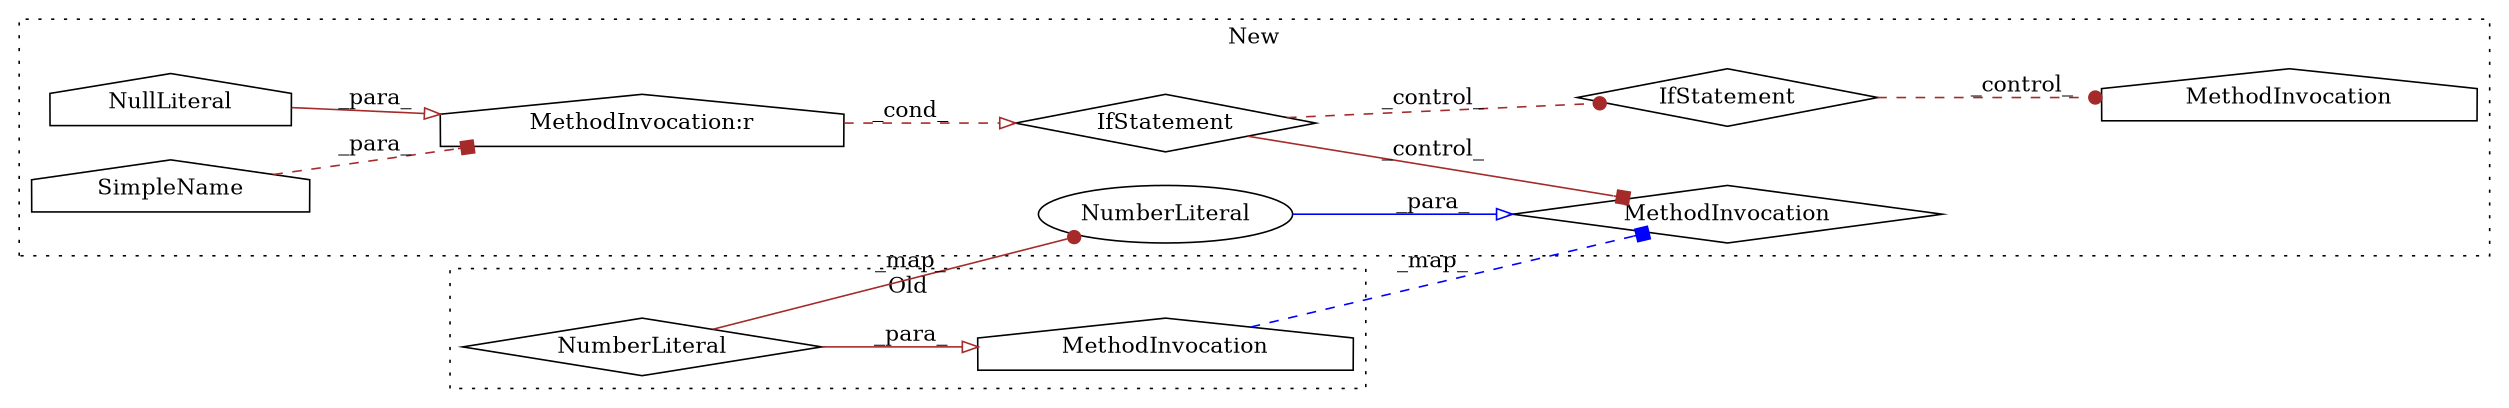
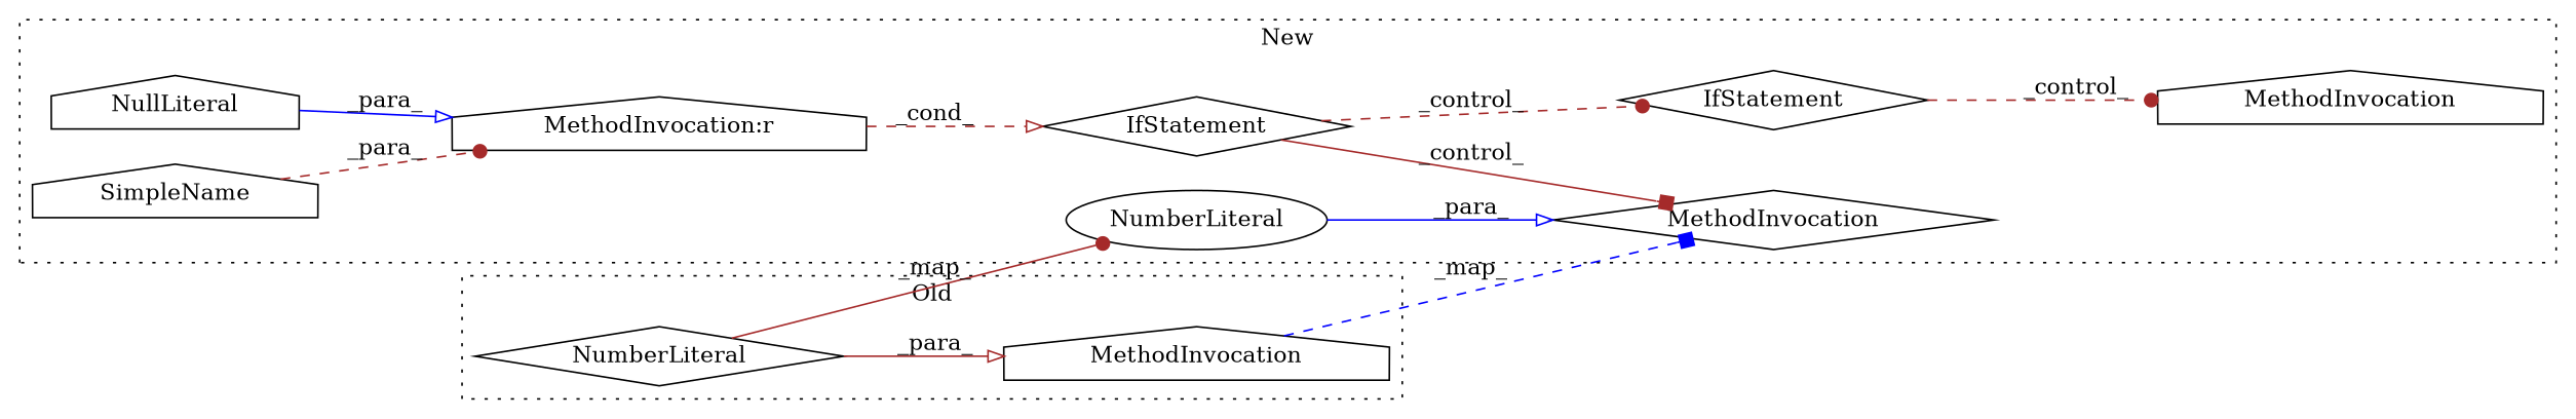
  digraph {
    rankdir=LR
    node [a=32 l="8,1" shape=house]
    edge [arrowhead=onormal color=brown style=dashed]
    n1 [label=MethodInvocation s="12614,12670"]
    n2 [a=34 l=1 label=NumberLiteral s=12622 shape=diamond]
    n3 [a=25 l="4,2" label=IfStatement s="11746,11805" shape=diamond]
    n4 [a=25 l="4,2" label=IfStatement s="11578,11605" shape=diamond]
    n5 [l=13 label=MethodInvocation s=11869]
    n6 [label=MethodInvocation s="12225,12295" shape=diamond]
    n7 [a=33 l=4 label=NullLiteral s=11601]
    n8 [a=34 l=1 label=NumberLiteral s=12233 shape=ellipse]
    n9 [a=42 l=15 label=SimpleName s=11582]
    n10 [a=27 l=4 label="MethodInvocation:r" s=11597]
    subgraph cluster_1 {
      label=Old
      style=dotted
      n1
      n2
    }
    subgraph cluster_2 {
      label=New
      style=dotted
      n3
      n4
      n5
      n6
      n7
      n8
      n9
      n10
    }
    n1 -> n6 [arrowhead=box color=blue label=_map_]
    n2 -> n1 [label=_para_ style=solid]
    n2 -> n8 [arrowhead=dot label=_map_ style=solid]
    n3 -> n5 [arrowhead=dot label=_control_]
    n4 -> n3 [arrowhead=dot label=_control_]
    n4 -> n6 [arrowhead=box label=_control_ style=solid]
-   n7 -> n10 [label=_para_ style=solid]
+   n7 -> n10 [color=blue label=_para_ style=solid]
    n8 -> n6 [color=blue label=_para_ style=solid]
-   n9 -> n10 [arrowhead=box label=_para_]
+   n9 -> n10 [arrowhead=dot label=_para_]
    n10 -> n4 [label=_cond_]
  }
